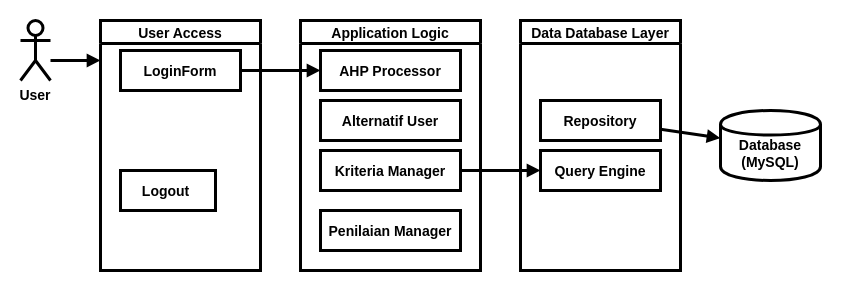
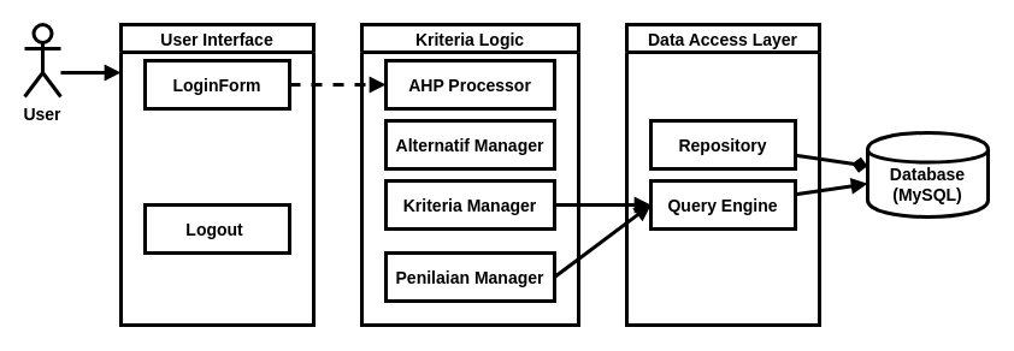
  <mxCell id="0" />
  <mxCell id="1" parent="0" />
  <mxCell id="2" value="User" style="shape=umlActor;verticalLabelPosition=bottom;verticalAlign=top;strokeWidth=3;fontSize=14;fontStyle=1" parent="1" vertex="1"><mxGeometry x="20" y="20" width="30" height="60" as="geometry" /></mxCell>
- <mxCell id="3" value="User Access" style="swimlane;strokeWidth=3;fontSize=14;fontStyle=1" parent="1" vertex="1"><mxGeometry x="100" y="20" width="160" height="250" as="geometry" /></mxCell>
- <mxCell id="4" value="Logout " style="component;strokeWidth=3;fontSize=14;fontStyle=1" vertex="1" parent="3"><mxGeometry x="20" y="150" width="95" height="40" as="geometry" /></mxCell>
+ <mxCell id="3" value="User Interface" style="swimlane;strokeWidth=3;fontSize=14;fontStyle=1" parent="1" vertex="1"><mxGeometry x="100" y="20" width="160" height="250" as="geometry" /></mxCell>
+ <mxCell id="4" value="Logout " style="component;strokeWidth=3;fontSize=14;fontStyle=1" vertex="1" parent="3"><mxGeometry x="20" y="150" width="120" height="40" as="geometry" /></mxCell>
  <mxCell id="5" value="LoginForm" style="component;strokeWidth=3;fontSize=14;fontStyle=1" parent="1" vertex="1"><mxGeometry x="120" y="50" width="120" height="40" as="geometry" /></mxCell>
- <mxCell id="6" value="Application Logic" style="swimlane;strokeWidth=3;fontSize=14;fontStyle=1" parent="1" vertex="1"><mxGeometry x="300" y="20" width="180" height="250" as="geometry" /></mxCell>
+ <mxCell id="6" value="Kriteria Logic" style="swimlane;strokeWidth=3;fontSize=14;fontStyle=1" parent="1" vertex="1"><mxGeometry x="300" y="20" width="180" height="250" as="geometry" /></mxCell>
  <mxCell id="7" value="Penilaian Manager" style="component;strokeWidth=3;fontSize=14;fontStyle=1" vertex="1" parent="6"><mxGeometry x="20" y="190" width="140" height="40" as="geometry" /></mxCell>
  <mxCell id="8" value="AHP Processor" style="component;strokeWidth=3;fontSize=14;fontStyle=1" parent="1" vertex="1"><mxGeometry x="320" y="50" width="140" height="40" as="geometry" /></mxCell>
- <mxCell id="9" value="Alternatif User" style="component;strokeWidth=3;fontSize=14;fontStyle=1" parent="1" vertex="1"><mxGeometry x="320" y="100" width="140" height="40" as="geometry" /></mxCell>
+ <mxCell id="9" value="Alternatif Manager" style="component;strokeWidth=3;fontSize=14;fontStyle=1" parent="1" vertex="1"><mxGeometry x="320" y="100" width="140" height="40" as="geometry" /></mxCell>
  <mxCell id="10" value="Kriteria Manager" style="component;strokeWidth=3;fontSize=14;fontStyle=1" parent="1" vertex="1"><mxGeometry x="320" y="150" width="140" height="40" as="geometry" /></mxCell>
- <mxCell id="11" value="Data Database Layer" style="swimlane;strokeWidth=3;fontSize=14;fontStyle=1" parent="1" vertex="1"><mxGeometry x="520" y="20" width="160" height="250" as="geometry" /></mxCell>
+ <mxCell id="11" value="Data Access Layer" style="swimlane;strokeWidth=3;fontSize=14;fontStyle=1" parent="1" vertex="1"><mxGeometry x="520" y="20" width="160" height="250" as="geometry" /></mxCell>
  <mxCell id="12" value="Query Engine" style="component;strokeWidth=3;fontSize=14;fontStyle=1" parent="11" vertex="1"><mxGeometry x="20" y="130" width="120" height="40" as="geometry" /></mxCell>
  <mxCell id="13" value="Repository" style="component;strokeWidth=3;fontSize=14;fontStyle=1" parent="11" vertex="1"><mxGeometry x="20" y="80" width="120" height="40" as="geometry" /></mxCell>
  <mxCell id="14" value="&lt;div&gt;&lt;br&gt;&lt;/div&gt;Database (MySQL)" style="shape=cylinder;whiteSpace=wrap;html=1;strokeWidth=3;fontSize=14;fontStyle=1" parent="1" vertex="1"><mxGeometry x="720" y="110" width="100" height="70" as="geometry" /></mxCell>
- <mxCell id="15" style="endArrow=block;strokeWidth=3;fontSize=14;fontStyle=1" parent="1" source="5" target="8" edge="1"><mxGeometry relative="1" as="geometry" /></mxCell>
- <mxCell id="17" style="endArrow=block;strokeWidth=3;fontSize=14;fontStyle=1" parent="1" source="13" target="14" edge="1"><mxGeometry relative="1" as="geometry" /></mxCell>
+ <mxCell id="15" style="endArrow=block;strokeWidth=3;fontSize=14;fontStyle=1;dashed=1;" parent="1" source="5" target="8" edge="1"><mxGeometry relative="1" as="geometry" /></mxCell>
+ <mxCell id="16" style="endArrow=block;strokeWidth=3;entryX=0;entryY=0.5;entryDx=0;entryDy=0;exitX=1;exitY=0.5;exitDx=0;exitDy=0;fontSize=14;fontStyle=1" parent="1" source="7" target="12" edge="1"><mxGeometry relative="1" as="geometry" /></mxCell>
+ <mxCell id="17" style="endArrow=diamond;strokeWidth=3;fontSize=14;fontStyle=1;" parent="1" source="13" target="14" edge="1"><mxGeometry relative="1" as="geometry" /></mxCell>
+ <mxCell id="18" style="endArrow=block;strokeWidth=3;fontSize=14;fontStyle=1" parent="1" source="12" target="14" edge="1"><mxGeometry relative="1" as="geometry" /></mxCell>
  <mxCell id="19" style="endArrow=block;strokeWidth=3;fontSize=14;fontStyle=1" edge="1" parent="1"><mxGeometry relative="1" as="geometry"><mxPoint x="50" y="60" as="sourcePoint" /><mxPoint x="100" y="60" as="targetPoint" /></mxGeometry></mxCell>
  <mxCell id="20" style="endArrow=block;strokeWidth=3;exitX=1;exitY=0.5;exitDx=0;exitDy=0;fontSize=14;fontStyle=1" edge="1" parent="1" source="10"><mxGeometry relative="1" as="geometry"><mxPoint x="470" y="180" as="sourcePoint" /><mxPoint x="540" y="170" as="targetPoint" /></mxGeometry></mxCell>
